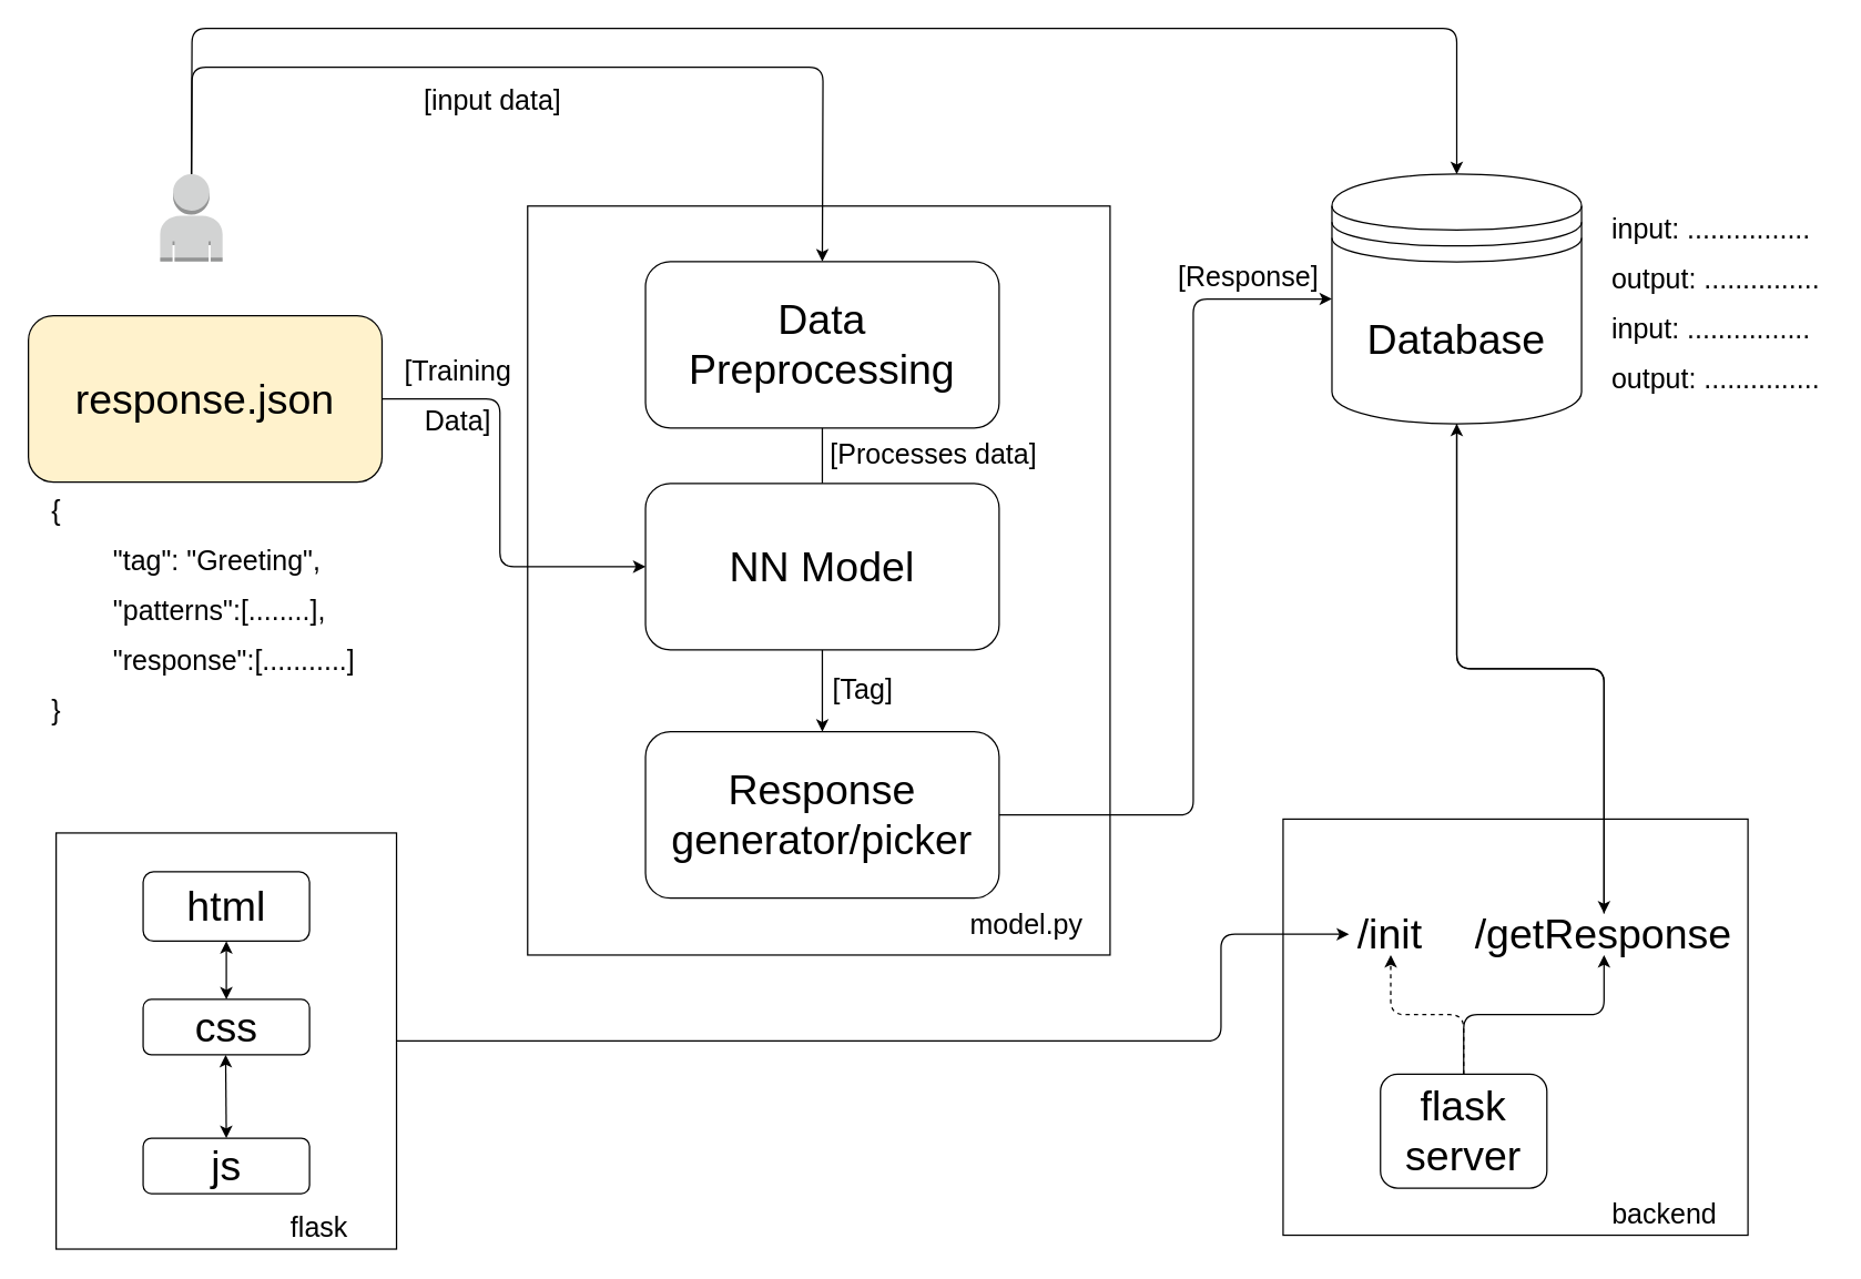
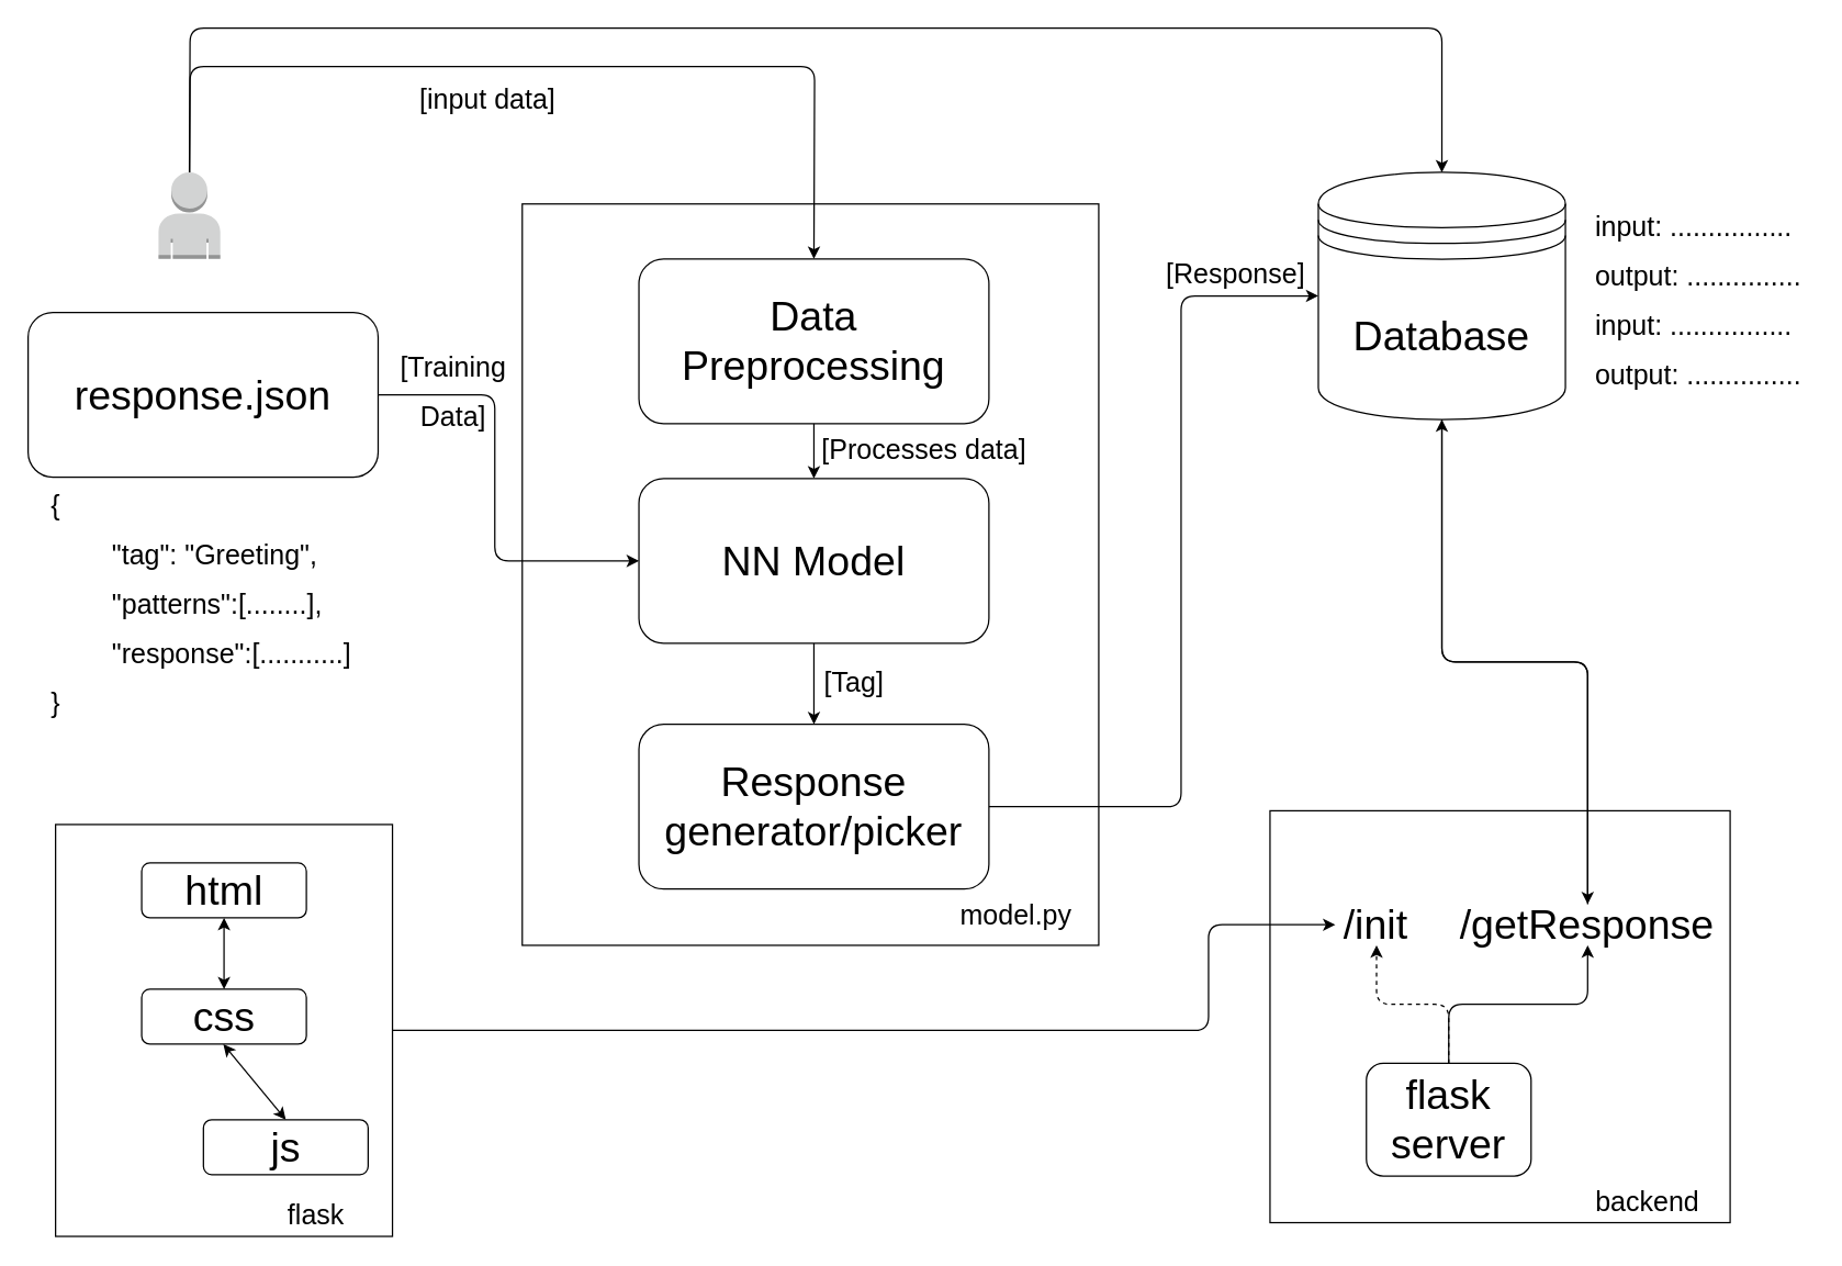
  <mxCell id="0" />
  <mxCell id="1" parent="0" />
  <mxCell id="2" value="" style="rounded=0;whiteSpace=wrap;html=1;fontSize=30;" vertex="1" parent="1"><mxGeometry x="924.78" y="590" width="335.22" height="300" as="geometry" /></mxCell>
  <mxCell id="3" value="" style="rounded=0;whiteSpace=wrap;html=1;fontSize=30;" vertex="1" parent="1"><mxGeometry x="380" y="148" width="420" height="540" as="geometry" /></mxCell>
- <mxCell id="4" style="edgeStyle=none;html=1;entryX=0.5;entryY=0;entryDx=0;entryDy=0;fontSize=30;endArrow=none;" edge="1" parent="1" source="5" target="7"><mxGeometry relative="1" as="geometry" /></mxCell>
+ <mxCell id="4" style="edgeStyle=none;html=1;entryX=0.5;entryY=0;entryDx=0;entryDy=0;fontSize=30;" edge="1" parent="1" source="5" target="7"><mxGeometry relative="1" as="geometry" /></mxCell>
  <mxCell id="5" value="&lt;font style=&quot;font-size: 30px&quot;&gt;Data Preprocessing&lt;/font&gt;" style="rounded=1;whiteSpace=wrap;html=1;" vertex="1" parent="1"><mxGeometry x="465" y="188" width="255" height="120" as="geometry" /></mxCell>
  <mxCell id="6" style="edgeStyle=none;html=1;entryX=0.5;entryY=0;entryDx=0;entryDy=0;fontSize=30;" edge="1" parent="1" source="7" target="9"><mxGeometry relative="1" as="geometry" /></mxCell>
  <mxCell id="7" value="&lt;font style=&quot;font-size: 30px&quot;&gt;NN Model&lt;/font&gt;" style="rounded=1;whiteSpace=wrap;html=1;" vertex="1" parent="1"><mxGeometry x="465" y="348" width="255" height="120" as="geometry" /></mxCell>
  <mxCell id="8" style="edgeStyle=none;html=1;entryX=0;entryY=0.5;entryDx=0;entryDy=0;fontSize=30;" edge="1" parent="1" source="9" target="21"><mxGeometry relative="1" as="geometry"><Array as="points"><mxPoint x="860" y="587" /><mxPoint x="860" y="215" /></Array></mxGeometry></mxCell>
  <mxCell id="9" value="&lt;font style=&quot;font-size: 30px&quot;&gt;Response generator/picker&lt;/font&gt;" style="rounded=1;whiteSpace=wrap;html=1;" vertex="1" parent="1"><mxGeometry x="465" y="527" width="255" height="120" as="geometry" /></mxCell>
  <mxCell id="10" value="&lt;font style=&quot;font-size: 20px&quot;&gt;[Tag]&lt;/font&gt;" style="text;html=1;strokeColor=none;fillColor=none;align=center;verticalAlign=middle;whiteSpace=wrap;rounded=0;fontSize=30;" vertex="1" parent="1"><mxGeometry x="592" y="478" width="60" height="30" as="geometry" /></mxCell>
  <mxCell id="11" value="&lt;font style=&quot;font-size: 20px&quot;&gt;[Processes data]&lt;/font&gt;" style="text;html=1;strokeColor=none;fillColor=none;align=center;verticalAlign=middle;whiteSpace=wrap;rounded=0;fontSize=30;" vertex="1" parent="1"><mxGeometry x="589" y="308" width="168" height="30" as="geometry" /></mxCell>
  <mxCell id="12" style="edgeStyle=none;html=1;entryX=0;entryY=0.5;entryDx=0;entryDy=0;fontSize=20;" edge="1" parent="1" source="13" target="7"><mxGeometry relative="1" as="geometry"><Array as="points"><mxPoint x="360" y="287" /><mxPoint x="360" y="408" /></Array></mxGeometry></mxCell>
- <mxCell id="13" value="&lt;span style=&quot;font-size: 30px&quot;&gt;response.json&lt;/span&gt;" style="rounded=1;whiteSpace=wrap;html=1;fillColor=#fff2cc;" vertex="1" parent="1"><mxGeometry x="20" y="227" width="255" height="120" as="geometry" /></mxCell>
+ <mxCell id="13" value="&lt;span style=&quot;font-size: 30px&quot;&gt;response.json&lt;/span&gt;" style="rounded=1;whiteSpace=wrap;html=1;" vertex="1" parent="1"><mxGeometry x="20" y="227" width="255" height="120" as="geometry" /></mxCell>
  <mxCell id="14" value="&lt;font style=&quot;font-size: 20px&quot;&gt;[Training Data]&lt;/font&gt;" style="text;html=1;strokeColor=none;fillColor=none;align=center;verticalAlign=middle;whiteSpace=wrap;rounded=0;fontSize=30;" vertex="1" parent="1"><mxGeometry x="280" y="253" width="100" height="55" as="geometry" /></mxCell>
  <mxCell id="15" value="&lt;span style=&quot;font-size: 20px&quot;&gt;{&lt;br&gt;&lt;span style=&quot;white-space: pre&quot;&gt;&#09;&lt;/span&gt;&quot;tag&quot;: &quot;Greeting&quot;,&lt;br&gt;&lt;span style=&quot;white-space: pre&quot;&gt;&#09;&lt;/span&gt;&quot;patterns&quot;:[........],&lt;br&gt;&lt;span style=&quot;white-space: pre&quot;&gt;&#09;&lt;/span&gt;&quot;response&quot;:[...........]&lt;br&gt;}&lt;/span&gt;" style="text;html=1;strokeColor=none;fillColor=none;align=left;verticalAlign=middle;whiteSpace=wrap;rounded=0;fontSize=30;" vertex="1" parent="1"><mxGeometry x="35" y="344.5" width="240" height="182.5" as="geometry" /></mxCell>
  <mxCell id="16" style="edgeStyle=none;html=1;entryX=0.5;entryY=0;entryDx=0;entryDy=0;fontSize=15;" edge="1" parent="1" source="18" target="5"><mxGeometry relative="1" as="geometry"><Array as="points"><mxPoint x="138" y="48" /><mxPoint x="593" y="48" /></Array></mxGeometry></mxCell>
  <mxCell id="17" style="edgeStyle=none;html=1;entryX=0.5;entryY=0;entryDx=0;entryDy=0;fontSize=30;exitX=0.5;exitY=0;exitDx=0;exitDy=0;exitPerimeter=0;" edge="1" parent="1" source="18" target="21"><mxGeometry relative="1" as="geometry"><Array as="points"><mxPoint x="138" y="20" /><mxPoint x="1050" y="20" /></Array></mxGeometry></mxCell>
  <mxCell id="18" value="" style="outlineConnect=0;dashed=0;verticalLabelPosition=bottom;verticalAlign=top;align=center;html=1;shape=mxgraph.aws3.user;fillColor=#D2D3D3;gradientColor=none;fontSize=15;" vertex="1" parent="1"><mxGeometry x="115" y="125" width="45" height="63" as="geometry" /></mxCell>
  <mxCell id="19" value="&lt;span style=&quot;font-size: 20px&quot;&gt;[input data]&lt;/span&gt;" style="text;html=1;strokeColor=none;fillColor=none;align=center;verticalAlign=middle;whiteSpace=wrap;rounded=0;fontSize=30;" vertex="1" parent="1"><mxGeometry x="275" y="40" width="160" height="55" as="geometry" /></mxCell>
  <mxCell id="20" style="edgeStyle=orthogonalEdgeStyle;html=1;entryX=0.5;entryY=0;entryDx=0;entryDy=0;fontSize=30;" edge="1" parent="1" source="21" target="41"><mxGeometry relative="1" as="geometry" /></mxCell>
  <mxCell id="21" value="&lt;font style=&quot;font-size: 30px&quot;&gt;Database&lt;/font&gt;" style="shape=datastore;whiteSpace=wrap;html=1;fontSize=15;" vertex="1" parent="1"><mxGeometry x="960" y="125" width="180" height="180" as="geometry" /></mxCell>
  <mxCell id="22" value="&lt;span style=&quot;font-size: 20px&quot;&gt;[Response]&lt;/span&gt;" style="text;html=1;strokeColor=none;fillColor=none;align=center;verticalAlign=middle;whiteSpace=wrap;rounded=0;fontSize=30;" vertex="1" parent="1"><mxGeometry x="840" y="180" width="120" height="30" as="geometry" /></mxCell>
  <mxCell id="23" value="&lt;span style=&quot;font-size: 20px&quot;&gt;model.py&lt;/span&gt;" style="text;html=1;strokeColor=none;fillColor=none;align=center;verticalAlign=middle;whiteSpace=wrap;rounded=0;fontSize=30;" vertex="1" parent="1"><mxGeometry x="680" y="647" width="120" height="30" as="geometry" /></mxCell>
  <mxCell id="24" value="&lt;span style=&quot;font-size: 20px&quot;&gt;input: ................&lt;br&gt;output: ...............&lt;br&gt;&lt;/span&gt;&lt;span style=&quot;font-size: 20px&quot;&gt;input: ................&lt;/span&gt;&lt;br style=&quot;font-size: 20px&quot;&gt;&lt;span style=&quot;font-size: 20px&quot;&gt;output: ...............&lt;/span&gt;&lt;span style=&quot;font-size: 20px&quot;&gt;&lt;br&gt;&lt;/span&gt;" style="text;html=1;strokeColor=none;fillColor=none;align=left;verticalAlign=middle;whiteSpace=wrap;rounded=0;fontSize=30;" vertex="1" parent="1"><mxGeometry x="1160" y="134.5" width="160" height="161" as="geometry" /></mxCell>
  <mxCell id="25" style="edgeStyle=orthogonalEdgeStyle;html=1;entryX=0;entryY=0.5;entryDx=0;entryDy=0;fontSize=30;" edge="1" parent="1" source="26" target="39"><mxGeometry relative="1" as="geometry"><Array as="points"><mxPoint x="880" y="750" /><mxPoint x="880" y="673" /></Array></mxGeometry></mxCell>
  <mxCell id="26" value="" style="rounded=0;whiteSpace=wrap;html=1;fontSize=30;" vertex="1" parent="1"><mxGeometry x="40" y="600" width="245.45" height="300" as="geometry" /></mxCell>
  <mxCell id="27" style="edgeStyle=none;html=1;entryX=0.5;entryY=0;entryDx=0;entryDy=0;fontSize=30;strokeColor=none;" edge="1" parent="1" source="28" target="29"><mxGeometry relative="1" as="geometry" /></mxCell>
- <mxCell id="28" value="html" style="rounded=1;whiteSpace=wrap;html=1;fontSize=30;" vertex="1" parent="1"><mxGeometry x="102.72" y="628" width="120" height="50" as="geometry" /></mxCell>
+ <mxCell id="28" value="html" style="rounded=1;whiteSpace=wrap;html=1;fontSize=30;" vertex="1" parent="1"><mxGeometry x="102.72" y="628" width="120" height="40" as="geometry" /></mxCell>
  <mxCell id="29" value="css" style="rounded=1;whiteSpace=wrap;html=1;fontSize=30;" vertex="1" parent="1"><mxGeometry x="102.72" y="720" width="120" height="40" as="geometry" /></mxCell>
- <mxCell id="30" value="js" style="rounded=1;whiteSpace=wrap;html=1;fontSize=30;" vertex="1" parent="1"><mxGeometry x="102.72" y="820" width="120" height="40" as="geometry" /></mxCell>
+ <mxCell id="30" value="js" style="rounded=1;whiteSpace=wrap;html=1;fontSize=30;" vertex="1" parent="1"><mxGeometry x="147.72" y="815" width="120" height="40" as="geometry" /></mxCell>
  <mxCell id="31" value="" style="endArrow=classic;startArrow=classic;html=1;fontSize=30;exitX=0.5;exitY=0;exitDx=0;exitDy=0;entryX=0.5;entryY=1;entryDx=0;entryDy=0;" edge="1" parent="1" source="29" target="28"><mxGeometry width="50" height="50" relative="1" as="geometry"><mxPoint x="-20" y="730" as="sourcePoint" /><mxPoint x="163" y="680" as="targetPoint" /></mxGeometry></mxCell>
  <mxCell id="32" value="" style="endArrow=classic;startArrow=classic;html=1;fontSize=30;exitX=0.5;exitY=0;exitDx=0;exitDy=0;entryX=0.5;entryY=1;entryDx=0;entryDy=0;" edge="1" parent="1" source="30"><mxGeometry width="50" height="50" relative="1" as="geometry"><mxPoint x="162.22" y="812" as="sourcePoint" /><mxPoint x="162.22" y="760" as="targetPoint" /></mxGeometry></mxCell>
  <mxCell id="33" value="&lt;span style=&quot;font-size: 20px&quot;&gt;flask&lt;/span&gt;" style="text;html=1;strokeColor=none;fillColor=none;align=center;verticalAlign=middle;whiteSpace=wrap;rounded=0;fontSize=30;" vertex="1" parent="1"><mxGeometry x="170.45" y="866" width="120" height="30" as="geometry" /></mxCell>
  <mxCell id="34" style="edgeStyle=none;html=1;entryX=0.5;entryY=0;entryDx=0;entryDy=0;fontSize=30;strokeColor=none;" edge="1" parent="1" source="37"><mxGeometry relative="1" as="geometry"><mxPoint x="1047.5" y="710" as="targetPoint" /></mxGeometry></mxCell>
  <mxCell id="35" style="edgeStyle=orthogonalEdgeStyle;html=1;entryX=0.5;entryY=1;entryDx=0;entryDy=0;fontSize=30;dashed=1;" edge="1" parent="1" source="37" target="39"><mxGeometry relative="1" as="geometry" /></mxCell>
  <mxCell id="36" style="edgeStyle=orthogonalEdgeStyle;html=1;entryX=0.5;entryY=1;entryDx=0;entryDy=0;fontSize=30;" edge="1" parent="1" source="37" target="41"><mxGeometry relative="1" as="geometry" /></mxCell>
  <mxCell id="37" value="flask server" style="rounded=1;whiteSpace=wrap;html=1;fontSize=30;" vertex="1" parent="1"><mxGeometry x="995" y="774" width="120" height="82" as="geometry" /></mxCell>
  <mxCell id="38" value="&lt;span style=&quot;font-size: 20px&quot;&gt;backend&lt;/span&gt;" style="text;html=1;strokeColor=none;fillColor=none;align=center;verticalAlign=middle;whiteSpace=wrap;rounded=0;fontSize=30;" vertex="1" parent="1"><mxGeometry x="1140" y="856" width="120" height="30" as="geometry" /></mxCell>
  <mxCell id="39" value="/init" style="text;html=1;strokeColor=none;fillColor=none;align=center;verticalAlign=middle;whiteSpace=wrap;rounded=0;fontSize=30;" vertex="1" parent="1"><mxGeometry x="972.39" y="658" width="60" height="30" as="geometry" /></mxCell>
  <mxCell id="40" style="edgeStyle=orthogonalEdgeStyle;html=1;entryX=0.5;entryY=1;entryDx=0;entryDy=0;fontSize=30;" edge="1" parent="1" source="41" target="21"><mxGeometry relative="1" as="geometry" /></mxCell>
  <mxCell id="41" value="/getResponse" style="text;html=1;strokeColor=none;fillColor=none;align=center;verticalAlign=middle;whiteSpace=wrap;rounded=0;fontSize=30;" vertex="1" parent="1"><mxGeometry x="1032.39" y="658" width="247.61" height="30" as="geometry" /></mxCell>
